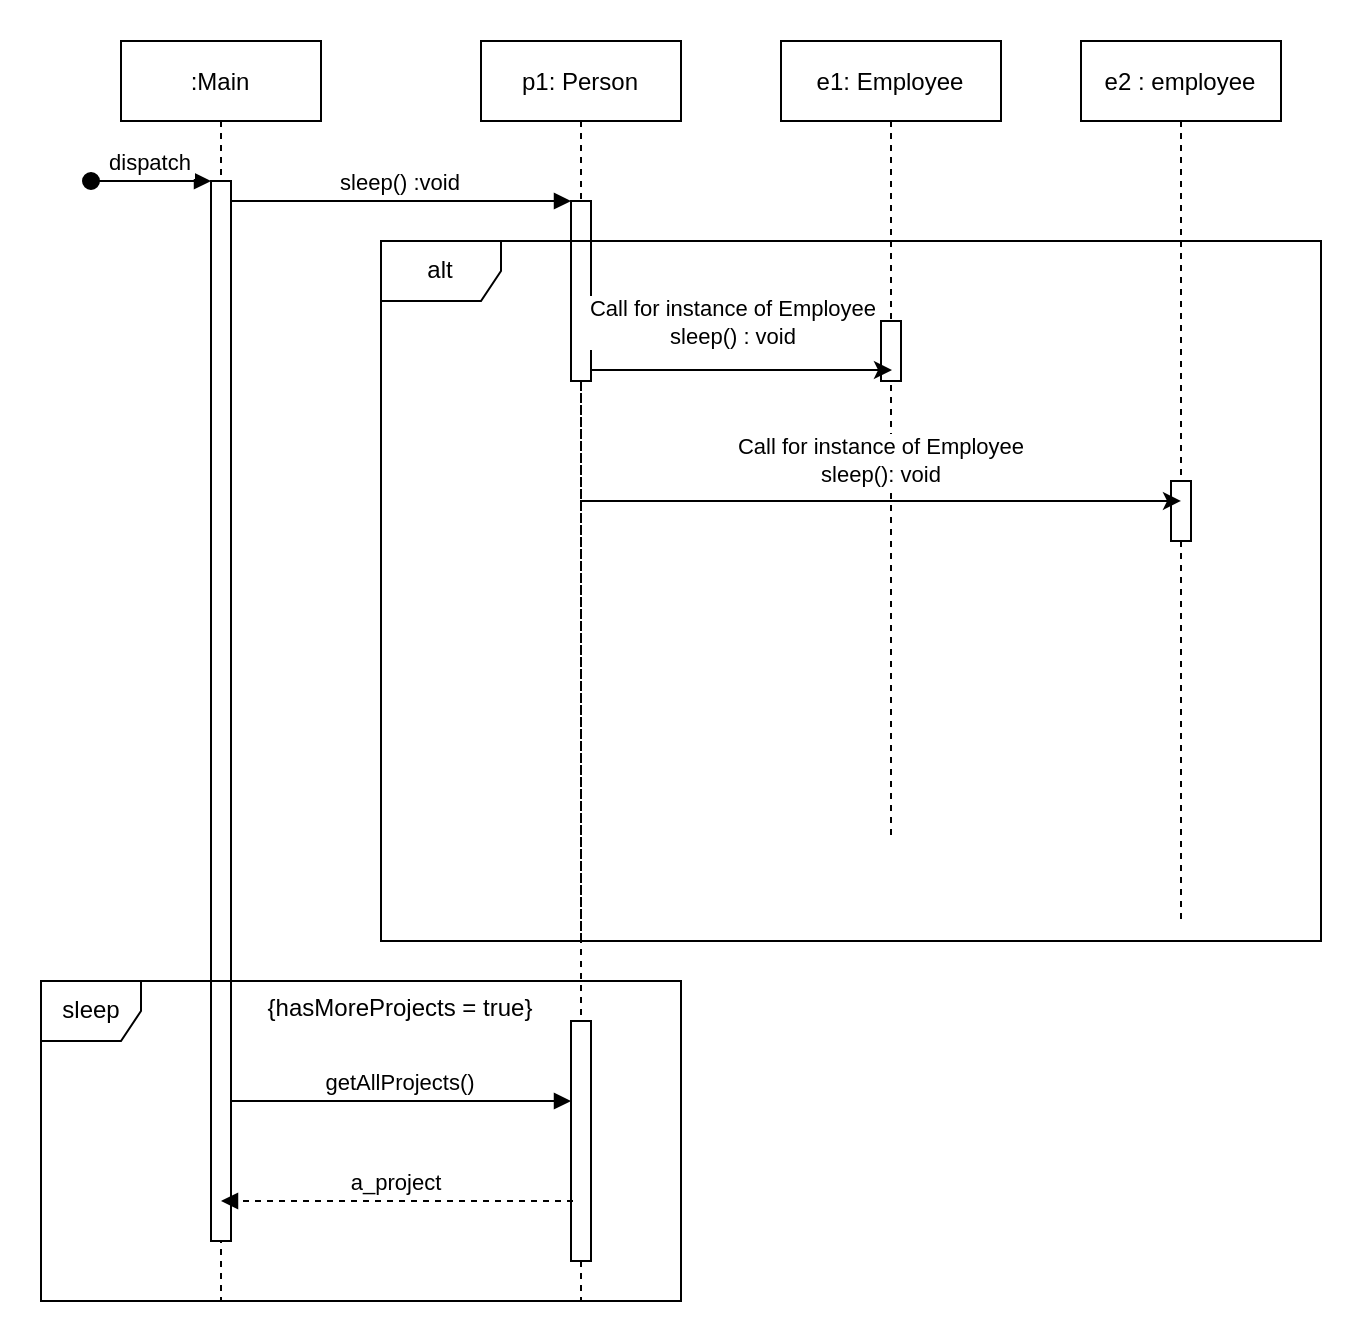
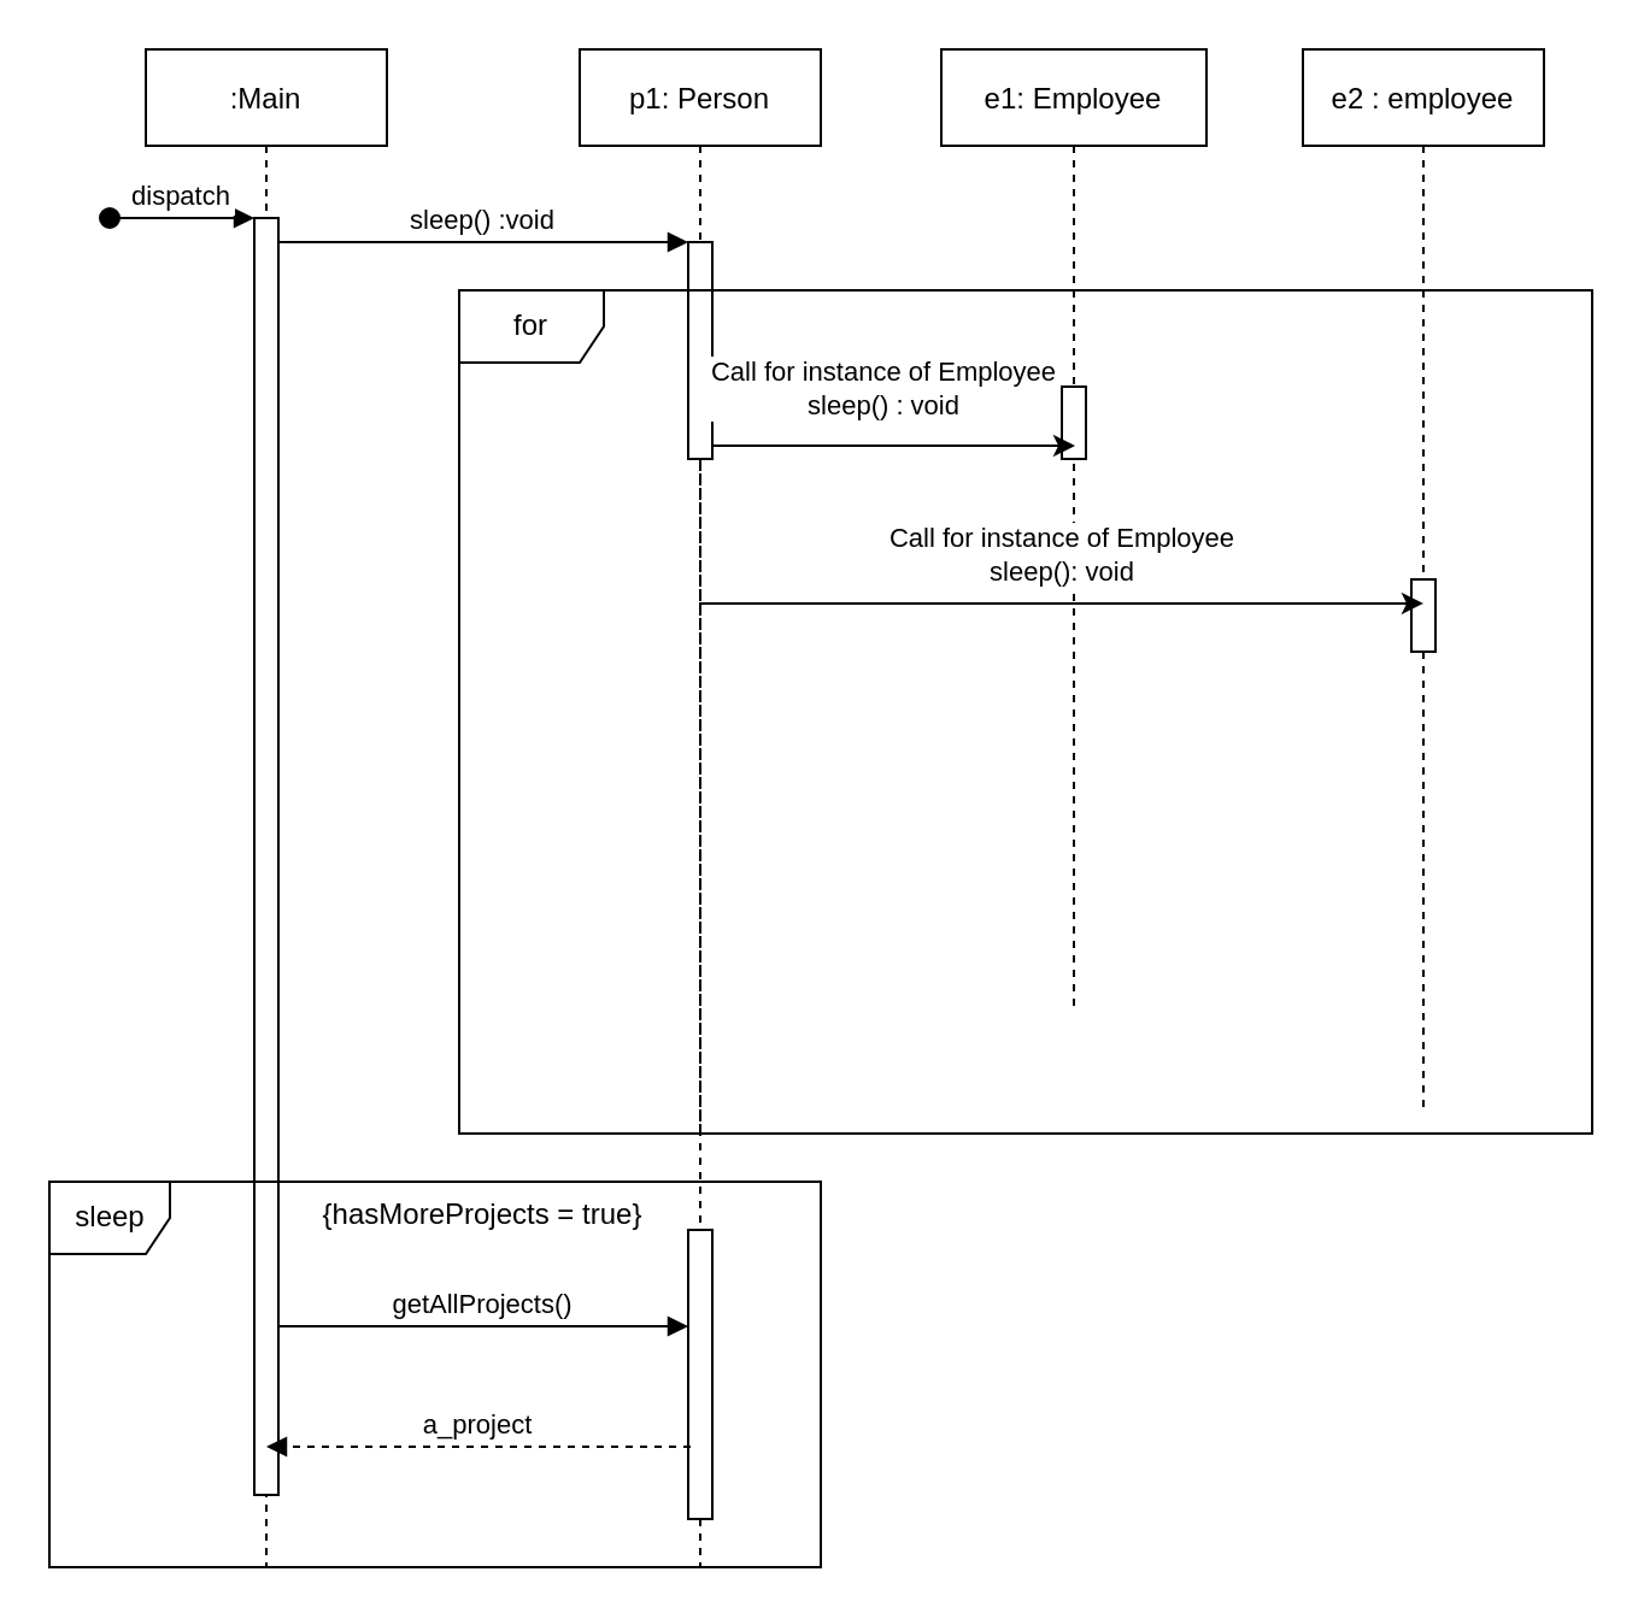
  <mxCell id="0" />
  <mxCell id="1" parent="0" />
  <mxCell id="2" value=":Main" style="shape=umlLifeline;perimeter=lifelinePerimeter;container=1;collapsible=0;recursiveResize=0;rounded=0;shadow=0;strokeWidth=1;" parent="1" vertex="1"><mxGeometry x="60" y="20" width="100" height="630" as="geometry" /></mxCell>
  <mxCell id="3" value="" style="points=[];perimeter=orthogonalPerimeter;rounded=0;shadow=0;strokeWidth=1;" parent="2" vertex="1"><mxGeometry x="45" y="70" width="10" height="530" as="geometry" /></mxCell>
  <mxCell id="4" value="dispatch" style="verticalAlign=bottom;startArrow=oval;endArrow=block;startSize=8;shadow=0;strokeWidth=1;" parent="2" target="3" edge="1"><mxGeometry relative="1" as="geometry"><mxPoint x="-15" y="70" as="sourcePoint" /></mxGeometry></mxCell>
  <mxCell id="5" value="p1: Person" style="shape=umlLifeline;perimeter=lifelinePerimeter;container=1;collapsible=0;recursiveResize=0;rounded=0;shadow=0;strokeWidth=1;" parent="1" vertex="1"><mxGeometry x="240" y="20" width="100" height="630" as="geometry" /></mxCell>
  <mxCell id="6" value="" style="points=[];perimeter=orthogonalPerimeter;rounded=0;shadow=0;strokeWidth=1;" parent="5" vertex="1"><mxGeometry x="45" y="80" width="10" height="90" as="geometry" /></mxCell>
  <mxCell id="7" value="" style="points=[];perimeter=orthogonalPerimeter;rounded=0;shadow=0;strokeWidth=1;" vertex="1" parent="5"><mxGeometry x="45" y="490" width="10" height="120" as="geometry" /></mxCell>
  <mxCell id="8" value="getAllProjects() " style="verticalAlign=bottom;endArrow=block;entryX=0;entryY=0;shadow=0;strokeWidth=1;" edge="1" parent="5"><mxGeometry relative="1" as="geometry"><mxPoint x="-125" y="530.0" as="sourcePoint" /><mxPoint x="45" y="530.0" as="targetPoint" /></mxGeometry></mxCell>
  <mxCell id="9" value="sleep() :void" style="verticalAlign=bottom;endArrow=block;entryX=0;entryY=0;shadow=0;strokeWidth=1;" parent="1" source="3" target="6" edge="1"><mxGeometry relative="1" as="geometry"><mxPoint x="215" y="100" as="sourcePoint" /></mxGeometry></mxCell>
  <mxCell id="10" value="e1: Employee" style="shape=umlLifeline;perimeter=lifelinePerimeter;container=1;collapsible=0;recursiveResize=0;rounded=0;shadow=0;strokeWidth=1;" parent="1" vertex="1"><mxGeometry x="390" y="20" width="110" height="400" as="geometry" /></mxCell>
  <mxCell id="11" value="" style="points=[];perimeter=orthogonalPerimeter;rounded=0;shadow=0;strokeWidth=1;" parent="10" vertex="1"><mxGeometry x="50" y="140" width="10" height="30" as="geometry" /></mxCell>
  <mxCell id="12" value="e2 : employee" style="shape=umlLifeline;perimeter=lifelinePerimeter;container=1;collapsible=0;recursiveResize=0;rounded=0;shadow=0;strokeWidth=1;" parent="1" vertex="1"><mxGeometry x="540" y="20" width="100" height="370" as="geometry" /></mxCell>
  <mxCell id="13" value="" style="points=[];perimeter=orthogonalPerimeter;rounded=0;shadow=0;strokeWidth=1;" parent="12" vertex="1"><mxGeometry x="45" y="220" width="10" height="30" as="geometry" /></mxCell>
  <mxCell id="14" style="edgeStyle=orthogonalEdgeStyle;rounded=0;orthogonalLoop=1;jettySize=auto;html=1;dashed=1;endArrow=none;endFill=0;" parent="1" source="13" edge="1"><mxGeometry relative="1" as="geometry"><mxPoint x="590" y="460" as="targetPoint" /></mxGeometry></mxCell>
  <mxCell id="15" style="edgeStyle=orthogonalEdgeStyle;rounded=0;orthogonalLoop=1;jettySize=auto;html=1;dashed=1;endArrow=none;endFill=0;" parent="1" source="6" edge="1"><mxGeometry relative="1" as="geometry"><mxPoint x="290" y="470" as="targetPoint" /></mxGeometry></mxCell>
- <mxCell id="16" value="alt" style="shape=umlFrame;whiteSpace=wrap;html=1;" parent="1" vertex="1"><mxGeometry x="190" y="120" width="470" height="350" as="geometry" /></mxCell>
+ <mxCell id="16" value="for" style="shape=umlFrame;whiteSpace=wrap;html=1;" parent="1" vertex="1"><mxGeometry x="190" y="120" width="470" height="350" as="geometry" /></mxCell>
  <mxCell id="17" value="" style="endArrow=classic;html=1;rounded=0;" parent="1" edge="1"><mxGeometry width="50" height="50" relative="1" as="geometry"><mxPoint x="295" y="184.5" as="sourcePoint" /><mxPoint x="445.5" y="184.5" as="targetPoint" /></mxGeometry></mxCell>
  <mxCell id="18" value="&lt;div&gt;Call for instance of Employee&lt;/div&gt;&lt;div&gt;sleep() : void&lt;br&gt;&lt;/div&gt;" style="edgeLabel;html=1;align=center;verticalAlign=middle;resizable=0;points=[];" parent="17" vertex="1" connectable="0"><mxGeometry x="-0.212" y="-2" relative="1" as="geometry"><mxPoint x="11" y="-26" as="offset" /></mxGeometry></mxCell>
  <mxCell id="19" value="" style="endArrow=classic;html=1;rounded=0;entryX=0.5;entryY=0.333;entryDx=0;entryDy=0;entryPerimeter=0;" parent="1" source="5" target="13" edge="1"><mxGeometry width="50" height="50" relative="1" as="geometry"><mxPoint x="370" y="270" as="sourcePoint" /><mxPoint x="510" y="240" as="targetPoint" /></mxGeometry></mxCell>
  <mxCell id="20" value="&lt;div&gt;Call for instance of Employee&lt;/div&gt;&lt;div&gt;sleep(): void&lt;br&gt;&lt;/div&gt;" style="edgeLabel;html=1;align=center;verticalAlign=middle;resizable=0;points=[];" parent="19" vertex="1" connectable="0"><mxGeometry x="-0.165" y="1" relative="1" as="geometry"><mxPoint x="25" y="-19" as="offset" /></mxGeometry></mxCell>
  <mxCell id="21" value="sleep" style="shape=umlFrame;tabPosition=left;html=1;boundedLbl=1;labelInHeader=1;width=50;height=30;" vertex="1" parent="1"><mxGeometry x="20" y="490" width="320" height="160" as="geometry" /></mxCell>
  <mxCell id="22" value="{hasMoreProjects = true}" style="text;align=center;" vertex="1" parent="21"><mxGeometry width="100" height="20" relative="1" as="geometry"><mxPoint x="130" as="offset" /></mxGeometry></mxCell>
  <mxCell id="23" value="a_project" style="verticalAlign=bottom;endArrow=block;shadow=0;strokeWidth=1;exitX=0.1;exitY=0.75;exitDx=0;exitDy=0;exitPerimeter=0;dashed=1;" edge="1" parent="1" source="7"><mxGeometry relative="1" as="geometry"><mxPoint x="280" y="600" as="sourcePoint" /><mxPoint x="110" y="600" as="targetPoint" /><Array as="points"><mxPoint x="230" y="600" /></Array></mxGeometry></mxCell>
